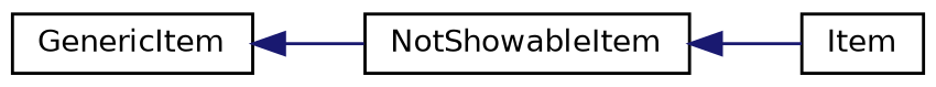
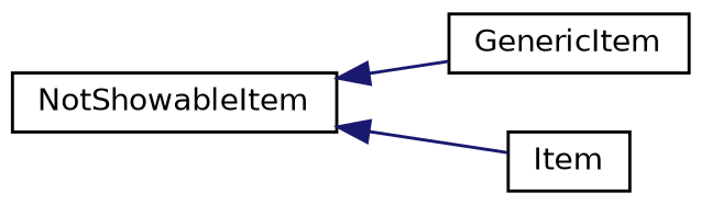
  digraph {
    rankdir=LR
    node [color=black fillcolor=white fontname=Helvetica fontsize=10 shape=record style=filled]
    edge [color=midnightblue dir=back fontname=Helvetica fontsize=10 labelfontname=Helvetica labelfontsize=10 style=solid]
    n1 [height=0.2 label=GenericItem width=0.4]
    n2 [height=0.2 label=NotShowableItem width=0.4]
    n3 [height=0.2 label=Item width=0.4]
-   n1 -> n2
+   n2 -> n1
    n2 -> n3
  }
